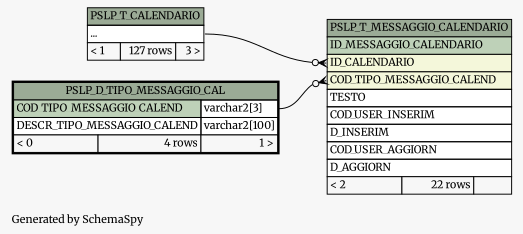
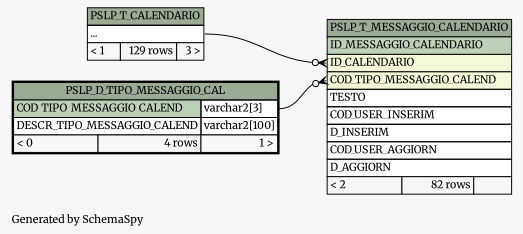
  digraph {
    bgcolor="#f7f7f7"
    fontname=Merriweather
    fontsize=11
    label="\nGenerated by SchemaSpy"
    labeljust=l
    nodesep=0.18
    rankdir=RL
    ranksep=0.46
    node [fontname=Merriweather fontsize=11 shape=plaintext]
    edge [arrowhead=none arrowsize=0.8 arrowtail=crowodot dir=back fontname=Merriweather]
-   n1 [label=<     <TABLE BORDER="0" CELLBORDER="1" CELLSPACING="0" BGCOLOR="#ffffff">       <TR><TD COLSPAN="3" BGCOLOR="#9bab96" ALIGN="CENTER">PSLP_T_MESSAGGIO_CALENDARIO</TD></TR>       <TR><TD PORT="ID_MESSAGGIO_CALENDARIO" COLSPAN="3" BGCOLOR="#bed1b8" ALIGN="LEFT">ID_MESSAGGIO_CALENDARIO</TD></TR>       <TR><TD PORT="ID_CALENDARIO" COLSPAN="3" BGCOLOR="#f4f7da" ALIGN="LEFT">ID_CALENDARIO</TD></TR>       <TR><TD PORT="COD_TIPO_MESSAGGIO_CALEND" COLSPAN="3" BGCOLOR="#f4f7da" ALIGN="LEFT">COD_TIPO_MESSAGGIO_CALEND</TD></TR>       <TR><TD PORT="TESTO" COLSPAN="3" ALIGN="LEFT">TESTO</TD></TR>       <TR><TD PORT="COD_USER_INSERIM" COLSPAN="3" ALIGN="LEFT">COD_USER_INSERIM</TD></TR>       <TR><TD PORT="D_INSERIM" COLSPAN="3" ALIGN="LEFT">D_INSERIM</TD></TR>       <TR><TD PORT="COD_USER_AGGIORN" COLSPAN="3" ALIGN="LEFT">COD_USER_AGGIORN</TD></TR>       <TR><TD PORT="D_AGGIORN" COLSPAN="3" ALIGN="LEFT">D_AGGIORN</TD></TR>       <TR><TD ALIGN="LEFT" BGCOLOR="#f7f7f7">&lt; 2</TD><TD ALIGN="RIGHT" BGCOLOR="#f7f7f7">22 rows</TD><TD ALIGN="RIGHT" BGCOLOR="#f7f7f7">  </TD></TR>     </TABLE>>]
+   n1 [label=<     <TABLE BORDER="0" CELLBORDER="1" CELLSPACING="0" BGCOLOR="#ffffff">       <TR><TD COLSPAN="3" BGCOLOR="#9bab96" ALIGN="CENTER">PSLP_T_MESSAGGIO_CALENDARIO</TD></TR>       <TR><TD PORT="ID_MESSAGGIO_CALENDARIO" COLSPAN="3" BGCOLOR="#bed1b8" ALIGN="LEFT">ID_MESSAGGIO_CALENDARIO</TD></TR>       <TR><TD PORT="ID_CALENDARIO" COLSPAN="3" BGCOLOR="#f4f7da" ALIGN="LEFT">ID_CALENDARIO</TD></TR>       <TR><TD PORT="COD_TIPO_MESSAGGIO_CALEND" COLSPAN="3" BGCOLOR="#f4f7da" ALIGN="LEFT">COD_TIPO_MESSAGGIO_CALEND</TD></TR>       <TR><TD PORT="TESTO" COLSPAN="3" ALIGN="LEFT">TESTO</TD></TR>       <TR><TD PORT="COD_USER_INSERIM" COLSPAN="3" ALIGN="LEFT">COD_USER_INSERIM</TD></TR>       <TR><TD PORT="D_INSERIM" COLSPAN="3" ALIGN="LEFT">D_INSERIM</TD></TR>       <TR><TD PORT="COD_USER_AGGIORN" COLSPAN="3" ALIGN="LEFT">COD_USER_AGGIORN</TD></TR>       <TR><TD PORT="D_AGGIORN" COLSPAN="3" ALIGN="LEFT">D_AGGIORN</TD></TR>       <TR><TD ALIGN="LEFT" BGCOLOR="#f7f7f7">&lt; 2</TD><TD ALIGN="RIGHT" BGCOLOR="#f7f7f7">82 rows</TD><TD ALIGN="RIGHT" BGCOLOR="#f7f7f7">  </TD></TR>     </TABLE>>]
    n2 [label=<     <TABLE BORDER="2" CELLBORDER="1" CELLSPACING="0" BGCOLOR="#ffffff">       <TR><TD COLSPAN="3" BGCOLOR="#9bab96" ALIGN="CENTER">PSLP_D_TIPO_MESSAGGIO_CAL</TD></TR>       <TR><TD PORT="COD_TIPO_MESSAGGIO_CALEND" COLSPAN="2" BGCOLOR="#bed1b8" ALIGN="LEFT">COD_TIPO_MESSAGGIO_CALEND</TD><TD PORT="COD_TIPO_MESSAGGIO_CALEND.type" ALIGN="LEFT">varchar2[3]</TD></TR>       <TR><TD PORT="DESCR_TIPO_MESSAGGIO_CALEND" COLSPAN="2" ALIGN="LEFT">DESCR_TIPO_MESSAGGIO_CALEND</TD><TD PORT="DESCR_TIPO_MESSAGGIO_CALEND.type" ALIGN="LEFT">varchar2[100]</TD></TR>       <TR><TD ALIGN="LEFT" BGCOLOR="#f7f7f7">&lt; 0</TD><TD ALIGN="RIGHT" BGCOLOR="#f7f7f7">4 rows</TD><TD ALIGN="RIGHT" BGCOLOR="#f7f7f7">1 &gt;</TD></TR>     </TABLE>>]
-   n3 [label=<     <TABLE BORDER="0" CELLBORDER="1" CELLSPACING="0" BGCOLOR="#ffffff">       <TR><TD COLSPAN="3" BGCOLOR="#9bab96" ALIGN="CENTER">PSLP_T_CALENDARIO</TD></TR>       <TR><TD PORT="elipses" COLSPAN="3" ALIGN="LEFT">...</TD></TR>       <TR><TD ALIGN="LEFT" BGCOLOR="#f7f7f7">&lt; 1</TD><TD ALIGN="RIGHT" BGCOLOR="#f7f7f7">127 rows</TD><TD ALIGN="RIGHT" BGCOLOR="#f7f7f7">3 &gt;</TD></TR>     </TABLE>>]
+   n3 [label=<     <TABLE BORDER="0" CELLBORDER="1" CELLSPACING="0" BGCOLOR="#ffffff">       <TR><TD COLSPAN="3" BGCOLOR="#9bab96" ALIGN="CENTER">PSLP_T_CALENDARIO</TD></TR>       <TR><TD PORT="elipses" COLSPAN="3" ALIGN="LEFT">...</TD></TR>       <TR><TD ALIGN="LEFT" BGCOLOR="#f7f7f7">&lt; 1</TD><TD ALIGN="RIGHT" BGCOLOR="#f7f7f7">129 rows</TD><TD ALIGN="RIGHT" BGCOLOR="#f7f7f7">3 &gt;</TD></TR>     </TABLE>>]
    n1 -> n2 [headport="COD_TIPO_MESSAGGIO_CALEND.type:e" tailport="COD_TIPO_MESSAGGIO_CALEND:w"]
    n1 -> n3 [headport="elipses:e" tailport="ID_CALENDARIO:w"]
  }
